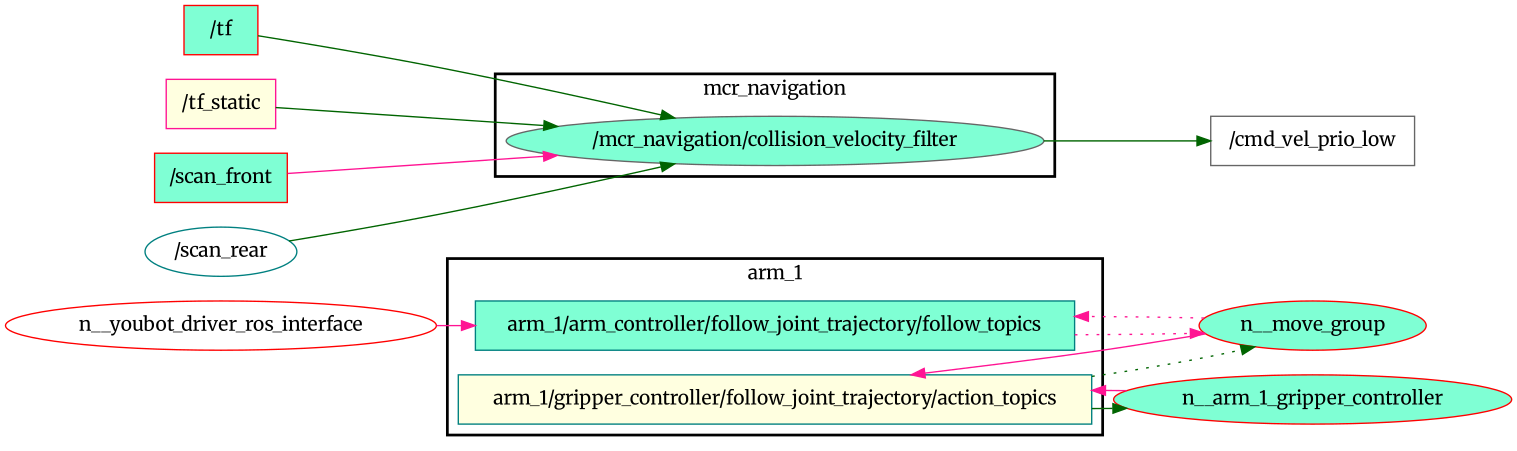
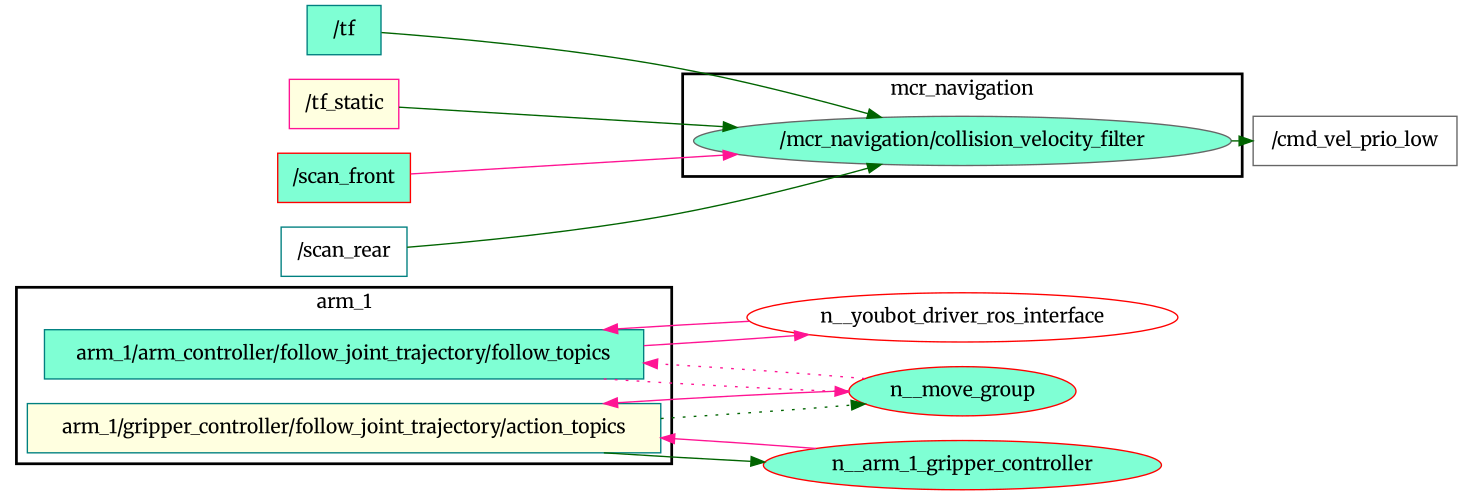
  digraph {
    compound=True
    fontname=Merriweather
    rank=same
    rankdir=LR
    ranksep=0.2
    node [color=teal fillcolor=aquamarine fontname=Merriweather shape=box style=filled]
    edge [color=deeppink fontname=Merriweather penwidth=1 style=bold]
    n1 [height=0.5 label="arm_1/arm_controller/follow_joint_trajectory/follow_topics" width=6.0833]
    n2 [fillcolor=lightyellow height=0.5 label="arm_1/gripper_controller/follow_joint_trajectory/action_topics" width=6.4306]
    n3 [color=gray40 height=0.5 label="/mcr_navigation/collision_velocity_filter" shape=ellipse width=5.4523]
    n__move_group [color=red height=0.5 width=2.3109 shape=""]
    n__youbot_driver_ros_interface [color=red fillcolor=white height=0.5 width=4.3691 shape=""]
    n__arm_1_gripper_controller [color=red height=0.5 width=4.0441 shape=""]
    n7 [color=gray40 fillcolor=white height=0.5 label="/cmd_vel_prio_low" width=2.0694]
-   n8 [color=red height=0.5 label="/tf" width=0.75]
+   n8 [height=0.5 label="/tf" width=0.75]
    n9 [color=deeppink fillcolor=lightyellow height=0.5 label="/tf_static" width=1.1111]
    n10 [color=red height=0.5 label="/scan_front" width=1.3472]
-   n11 [fillcolor=white height=0.5 label="/scan_rear" shape=ellipse width=1.2778]
+   n11 [fillcolor=white height=0.5 label="/scan_rear" width=1.2778]
    subgraph cluster_1 {
      label=arm_1
      style=bold
      n1
      n2
    }
    subgraph cluster_2 {
      label=mcr_navigation
      style=bold
      n3
    }
    n1 -> n__move_group [style=dotted]
+   n1 -> n__youbot_driver_ros_interface
    n2 -> n__move_group [color=darkgreen style=dotted]
    n2 -> n__arm_1_gripper_controller [color=darkgreen]
    n3 -> n7 [color=darkgreen style=solid]
    n__move_group -> n1 [style=dotted]
    n__move_group -> n2
    n__youbot_driver_ros_interface -> n1
    n__arm_1_gripper_controller -> n2 [style=solid]
    n8 -> n3 [color=darkgreen]
    n9 -> n3 [color=darkgreen]
    n10 -> n3
    n11 -> n3 [color=darkgreen]
  }
